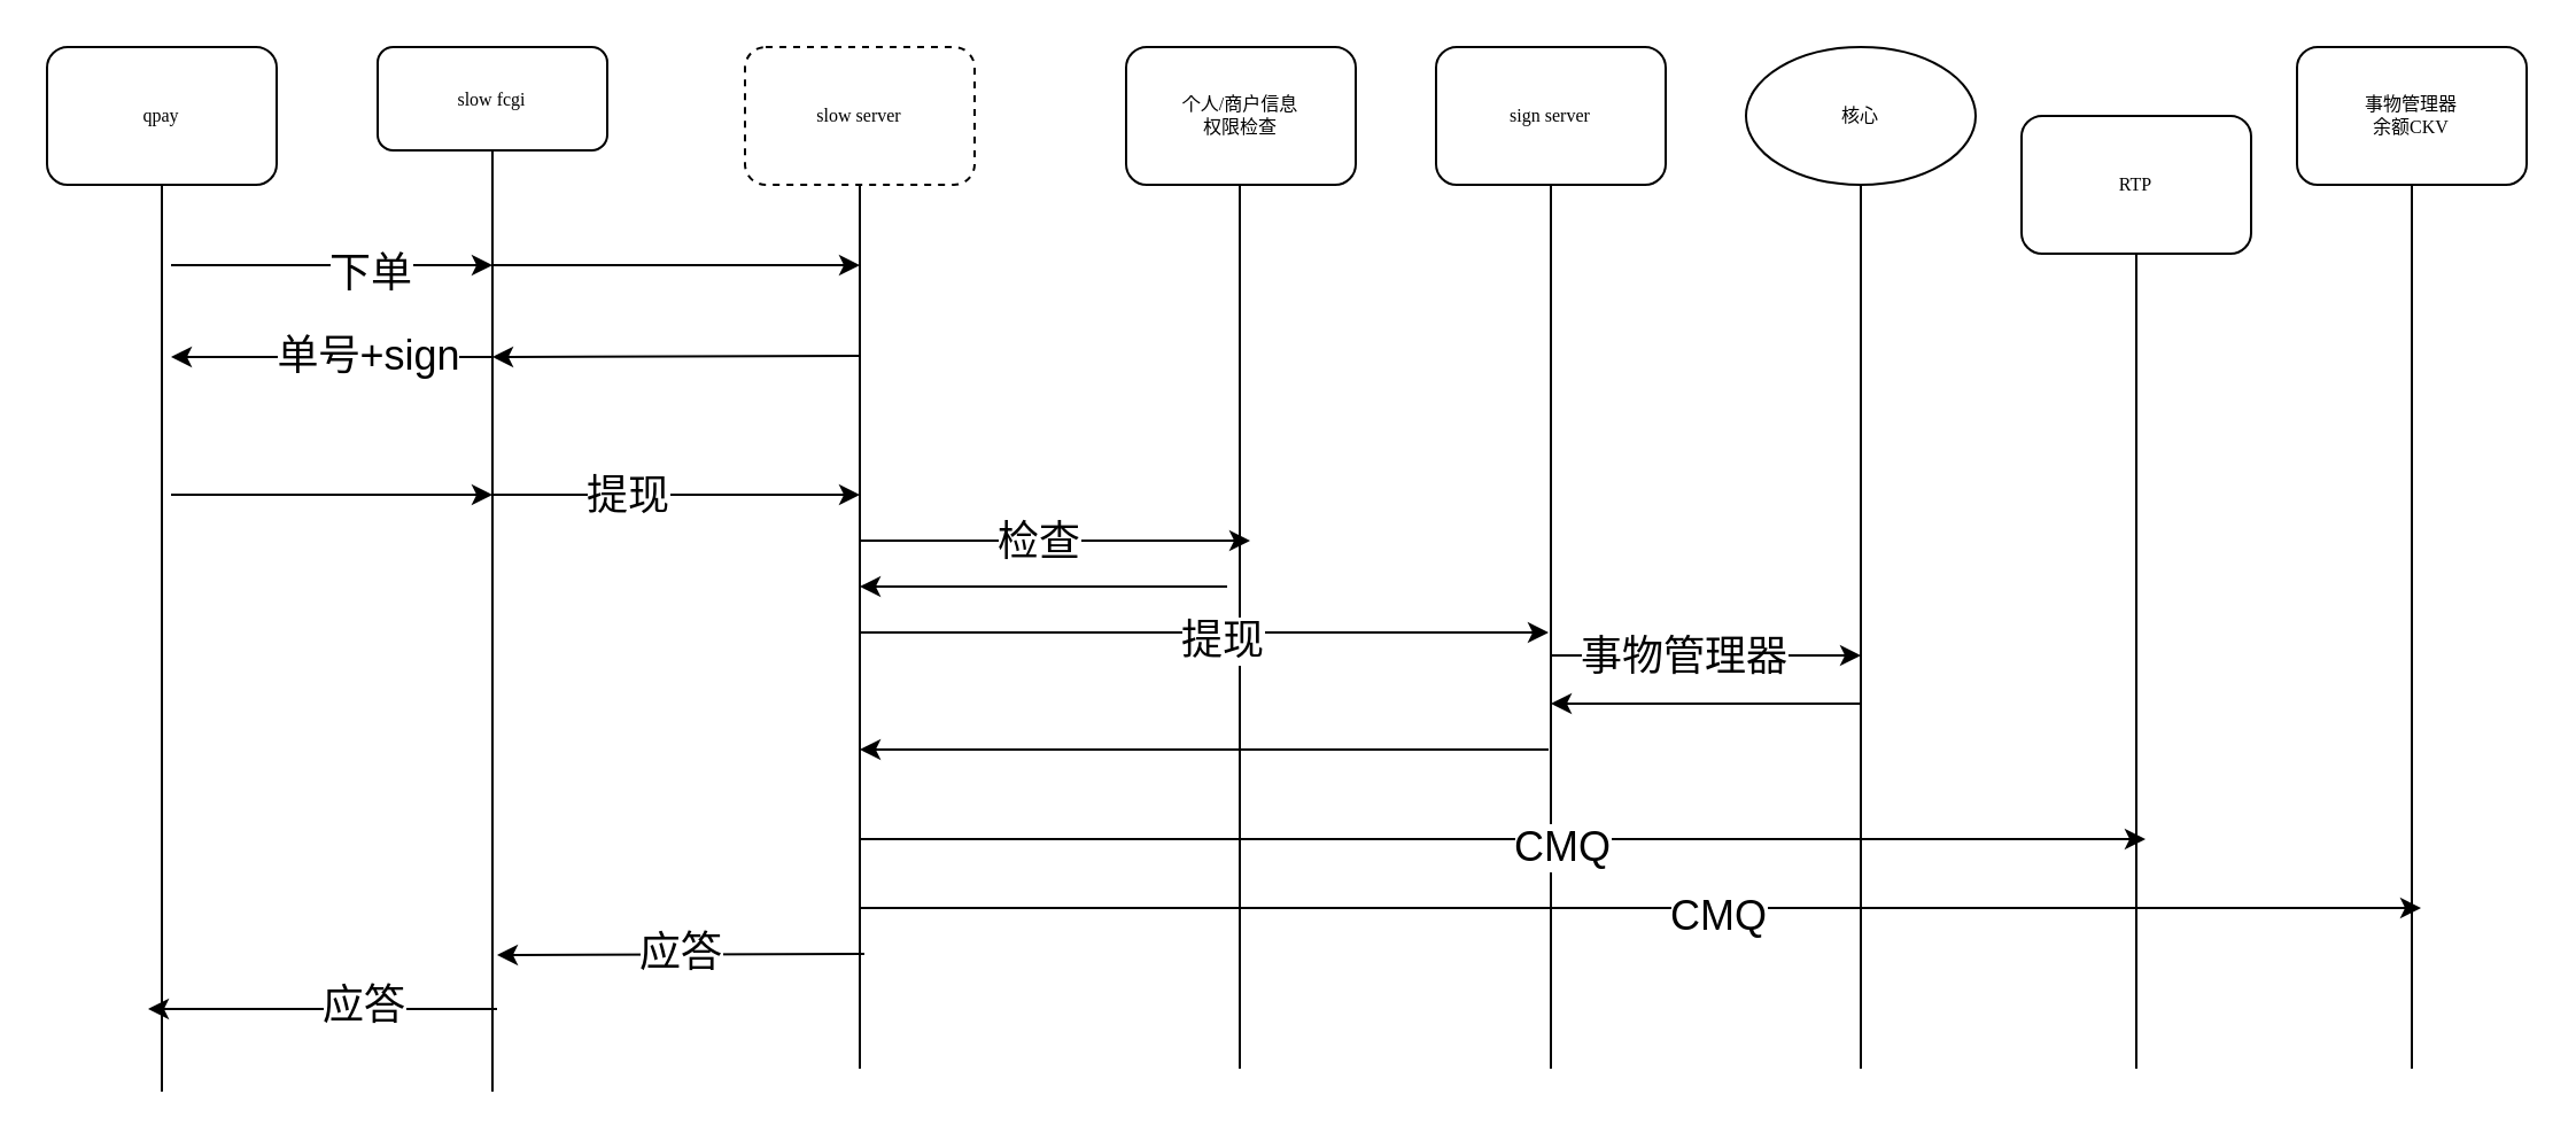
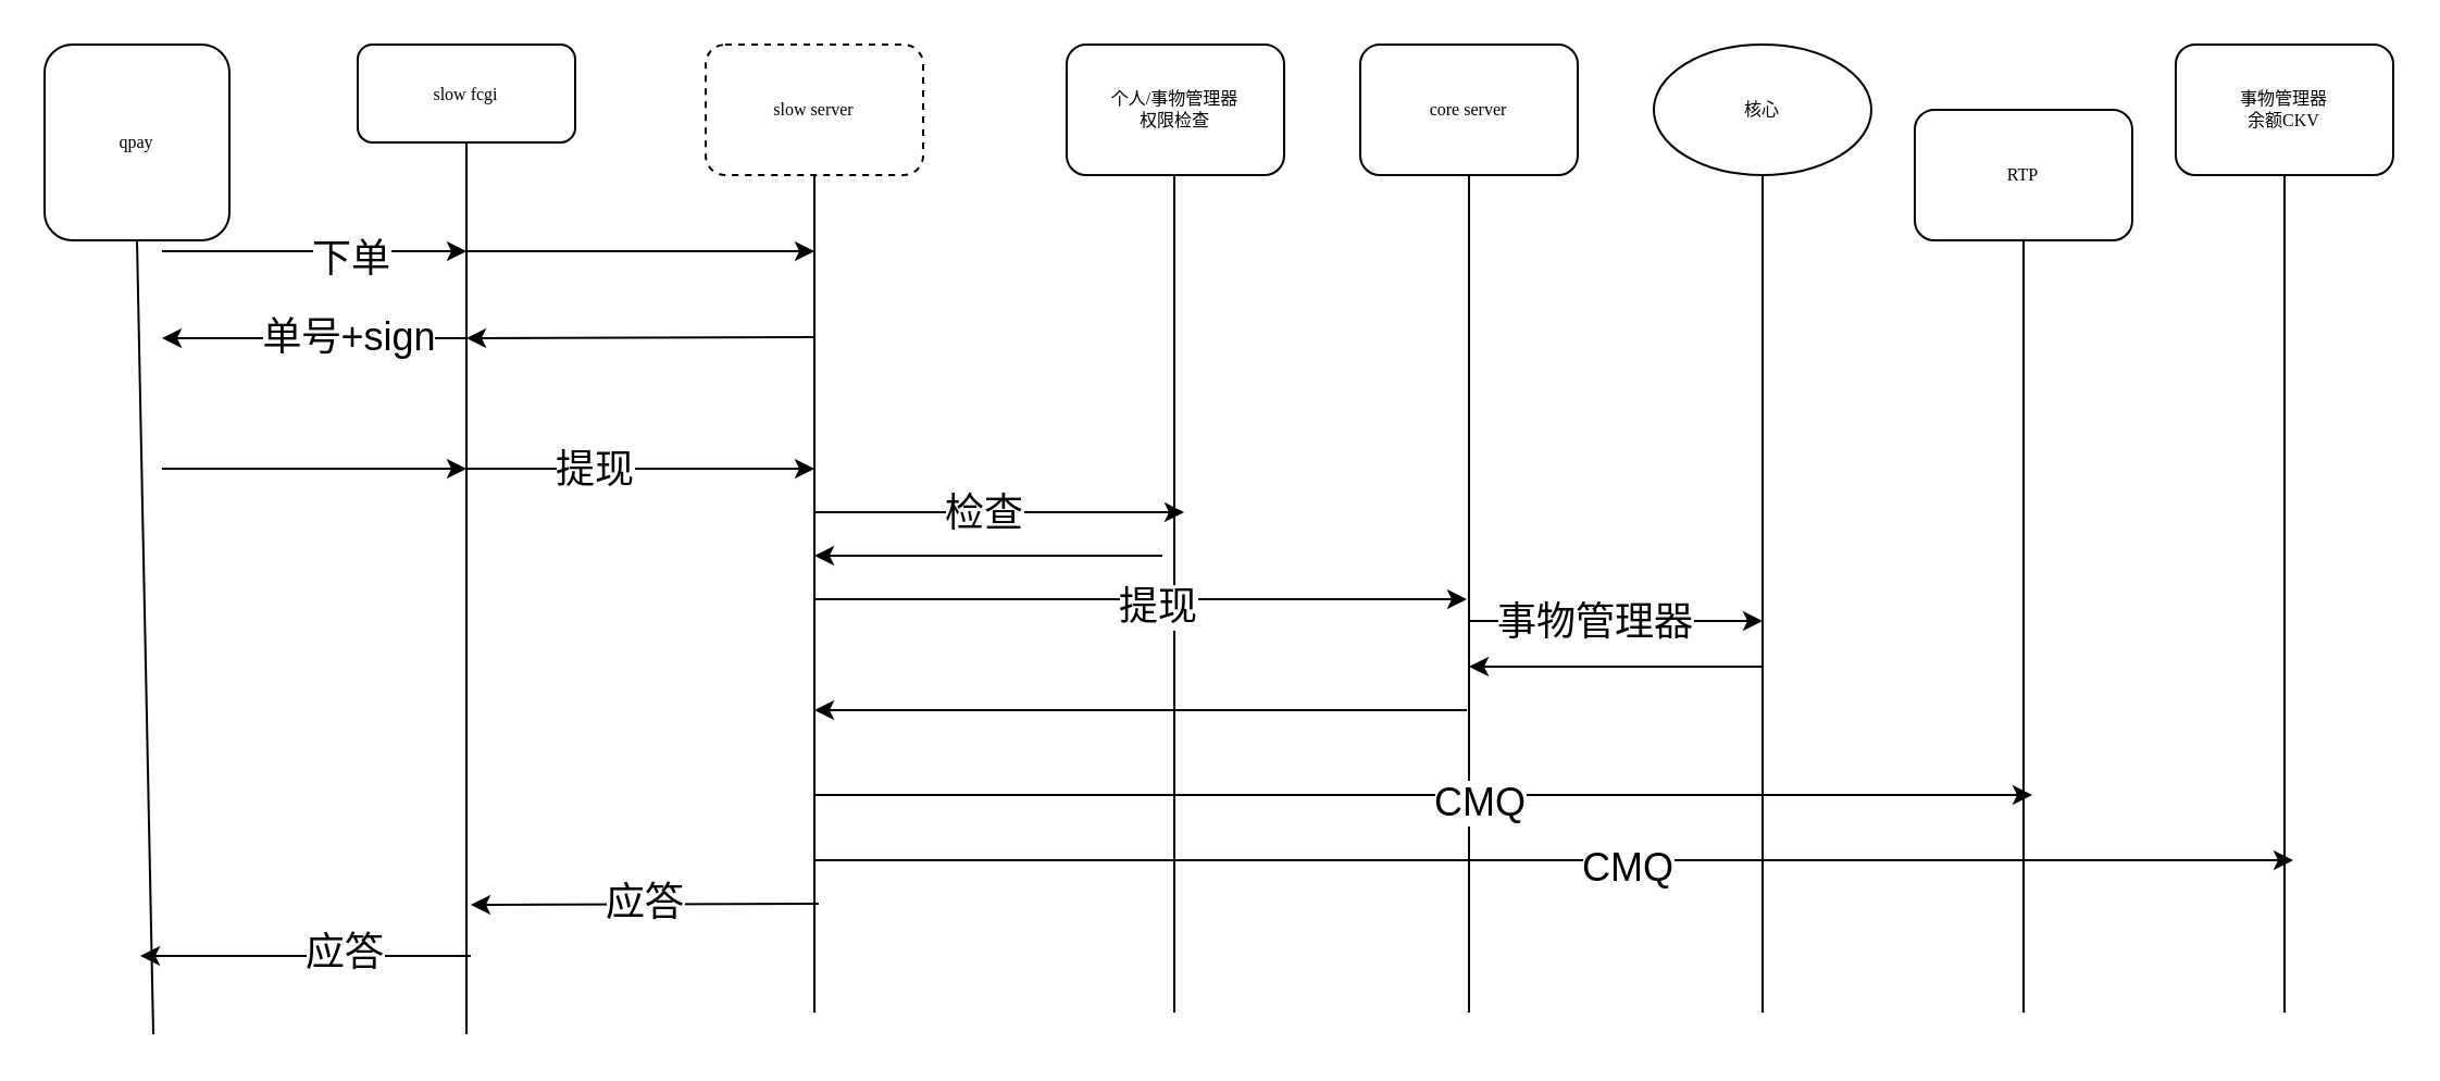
  <mxCell id="0" />
  <mxCell id="1" parent="0" />
- <mxCell id="2" value="qpay" style="rounded=1;whiteSpace=wrap;html=1;shadow=0;labelBackgroundColor=none;strokeColor=#000000;strokeWidth=1;fillColor=#ffffff;fontFamily=Verdana;fontSize=8;fontColor=#000000;align=center;" vertex="1" parent="1"><mxGeometry x="20" y="20" width="100" height="60" as="geometry" /></mxCell>
+ <mxCell id="2" value="qpay" style="rounded=1;whiteSpace=wrap;html=1;shadow=0;labelBackgroundColor=none;strokeColor=#000000;strokeWidth=1;fillColor=#ffffff;fontFamily=Verdana;fontSize=8;fontColor=#000000;align=center;" vertex="1" parent="1"><mxGeometry x="20" y="20" width="85" height="90" as="geometry" /></mxCell>
  <mxCell id="3" value="slow fcgi" style="rounded=1;whiteSpace=wrap;html=1;shadow=0;labelBackgroundColor=none;strokeColor=#000000;strokeWidth=1;fillColor=#ffffff;fontFamily=Verdana;fontSize=8;fontColor=#000000;align=center;" vertex="1" parent="1"><mxGeometry x="164" y="20" width="100" height="45" as="geometry" /></mxCell>
  <mxCell id="4" value="slow server" style="rounded=1;whiteSpace=wrap;html=1;shadow=0;labelBackgroundColor=none;strokeColor=#000000;strokeWidth=1;fillColor=#ffffff;fontFamily=Verdana;fontSize=8;fontColor=#000000;align=center;dashed=1;" vertex="1" parent="1"><mxGeometry x="324" y="20" width="100" height="60" as="geometry" /></mxCell>
- <mxCell id="5" value="sign server" style="rounded=1;whiteSpace=wrap;html=1;shadow=0;labelBackgroundColor=none;strokeColor=#000000;strokeWidth=1;fillColor=#ffffff;fontFamily=Verdana;fontSize=8;fontColor=#000000;align=center;" vertex="1" parent="1"><mxGeometry x="625" y="20" width="100" height="60" as="geometry" /></mxCell>
+ <mxCell id="5" value="core server" style="rounded=1;whiteSpace=wrap;html=1;shadow=0;labelBackgroundColor=none;strokeColor=#000000;strokeWidth=1;fillColor=#ffffff;fontFamily=Verdana;fontSize=8;fontColor=#000000;align=center;" vertex="1" parent="1"><mxGeometry x="625" y="20" width="100" height="60" as="geometry" /></mxCell>
  <mxCell id="6" value="" style="endArrow=none;html=1;entryX=0.5;entryY=1;entryDx=0;entryDy=0;" edge="1" parent="1" target="2"><mxGeometry width="50" height="50" relative="1" as="geometry"><mxPoint x="70" y="475" as="sourcePoint" /><mxPoint x="70" y="105" as="targetPoint" /></mxGeometry></mxCell>
  <mxCell id="7" value="" style="endArrow=none;html=1;entryX=0.5;entryY=1;entryDx=0;entryDy=0;" edge="1" parent="1" target="3"><mxGeometry width="50" height="50" relative="1" as="geometry"><mxPoint x="214" y="475" as="sourcePoint" /><mxPoint x="208.5" y="80" as="targetPoint" /></mxGeometry></mxCell>
  <mxCell id="8" value="" style="endArrow=none;html=1;entryX=0.5;entryY=1;entryDx=0;entryDy=0;" edge="1" parent="1" target="4"><mxGeometry width="50" height="50" relative="1" as="geometry"><mxPoint x="374" y="465" as="sourcePoint" /><mxPoint x="373.5" y="95" as="targetPoint" /></mxGeometry></mxCell>
  <mxCell id="9" value="" style="endArrow=none;html=1;entryX=0.5;entryY=1;entryDx=0;entryDy=0;" edge="1" parent="1" target="5"><mxGeometry width="50" height="50" relative="1" as="geometry"><mxPoint x="675" y="465" as="sourcePoint" /><mxPoint x="685" y="80" as="targetPoint" /></mxGeometry></mxCell>
  <mxCell id="10" value="核心" style="ellipse;whiteSpace=wrap;html=1;shadow=0;labelBackgroundColor=none;strokeColor=#000000;strokeWidth=1;fillColor=#ffffff;fontFamily=Verdana;fontSize=8;fontColor=#000000;align=center;" vertex="1" parent="1"><mxGeometry x="760" y="20" width="100" height="60" as="geometry" /></mxCell>
  <mxCell id="11" value="" style="endArrow=none;html=1;entryX=0.5;entryY=1;entryDx=0;entryDy=0;" edge="1" target="10" parent="1"><mxGeometry width="50" height="50" relative="1" as="geometry"><mxPoint x="810" y="465" as="sourcePoint" /><mxPoint x="820" y="80" as="targetPoint" /></mxGeometry></mxCell>
  <mxCell id="12" value="" style="endArrow=classic;html=1;" edge="1" parent="1"><mxGeometry width="50" height="50" relative="1" as="geometry"><mxPoint x="74" y="115" as="sourcePoint" /><mxPoint x="214" y="115" as="targetPoint" /></mxGeometry></mxCell>
  <mxCell id="13" value="&lt;span&gt;&lt;font style=&quot;font-size: 18px&quot;&gt;下单&lt;/font&gt;&lt;/span&gt;" style="text;html=1;resizable=0;points=[];align=center;verticalAlign=middle;labelBackgroundColor=#ffffff;" vertex="1" connectable="0" parent="12"><mxGeometry x="-0.141" y="-3" relative="1" as="geometry"><mxPoint x="26" as="offset" /></mxGeometry></mxCell>
  <mxCell id="14" value="" style="endArrow=classic;html=1;" edge="1" parent="1"><mxGeometry width="50" height="50" relative="1" as="geometry"><mxPoint x="214" y="155" as="sourcePoint" /><mxPoint x="74" y="155" as="targetPoint" /></mxGeometry></mxCell>
  <mxCell id="15" value="&lt;span&gt;&lt;font style=&quot;font-size: 18px&quot;&gt;单号+sign&lt;/font&gt;&lt;/span&gt;" style="text;html=1;resizable=0;points=[];align=center;verticalAlign=middle;labelBackgroundColor=#ffffff;" vertex="1" connectable="0" parent="14"><mxGeometry x="0.153" y="-1" relative="1" as="geometry"><mxPoint x="26" as="offset" /></mxGeometry></mxCell>
  <mxCell id="16" value="" style="endArrow=classic;html=1;" edge="1" parent="1"><mxGeometry width="50" height="50" relative="1" as="geometry"><mxPoint x="214" y="115" as="sourcePoint" /><mxPoint x="374" y="115" as="targetPoint" /></mxGeometry></mxCell>
  <mxCell id="17" value="" style="endArrow=classic;html=1;" edge="1" parent="1"><mxGeometry width="50" height="50" relative="1" as="geometry"><mxPoint x="374" y="154.5" as="sourcePoint" /><mxPoint x="214" y="155" as="targetPoint" /></mxGeometry></mxCell>
  <mxCell id="18" value="" style="endArrow=classic;html=1;" edge="1" parent="1"><mxGeometry width="50" height="50" relative="1" as="geometry"><mxPoint x="74" y="215" as="sourcePoint" /><mxPoint x="214" y="215" as="targetPoint" /></mxGeometry></mxCell>
  <mxCell id="19" value="" style="endArrow=classic;html=1;" edge="1" parent="1"><mxGeometry width="50" height="50" relative="1" as="geometry"><mxPoint x="214" y="215" as="sourcePoint" /><mxPoint x="374" y="215" as="targetPoint" /></mxGeometry></mxCell>
  <mxCell id="20" value="&lt;font style=&quot;font-size: 18px&quot;&gt;提现&lt;/font&gt;" style="text;html=1;resizable=0;points=[];align=center;verticalAlign=middle;labelBackgroundColor=#ffffff;" vertex="1" connectable="0" parent="19"><mxGeometry x="-0.275" relative="1" as="geometry"><mxPoint as="offset" /></mxGeometry></mxCell>
  <mxCell id="21" value="" style="endArrow=classic;html=1;" edge="1" parent="1"><mxGeometry width="50" height="50" relative="1" as="geometry"><mxPoint x="216" y="439" as="sourcePoint" /><mxPoint x="64" y="439" as="targetPoint" /></mxGeometry></mxCell>
  <mxCell id="22" value="应答" style="text;html=1;resizable=0;points=[];align=center;verticalAlign=middle;labelBackgroundColor=#ffffff;fontSize=18;" vertex="1" connectable="0" parent="21"><mxGeometry x="0.118" y="-2" relative="1" as="geometry"><mxPoint x="26" as="offset" /></mxGeometry></mxCell>
  <mxCell id="23" value="&lt;font style=&quot;font-size: 18px&quot;&gt;应答&lt;/font&gt;" style="endArrow=classic;html=1;" edge="1" parent="1"><mxGeometry width="50" height="50" relative="1" as="geometry"><mxPoint x="376" y="415" as="sourcePoint" /><mxPoint x="216" y="415.5" as="targetPoint" /></mxGeometry></mxCell>
  <mxCell id="24" value="" style="endArrow=classic;html=1;" edge="1" parent="1"><mxGeometry width="50" height="50" relative="1" as="geometry"><mxPoint x="374" y="235" as="sourcePoint" /><mxPoint x="544" y="235" as="targetPoint" /></mxGeometry></mxCell>
  <mxCell id="25" value="&lt;font style=&quot;font-size: 18px&quot;&gt;检查&lt;/font&gt;" style="text;html=1;resizable=0;points=[];align=center;verticalAlign=middle;labelBackgroundColor=#ffffff;" vertex="1" connectable="0" parent="24"><mxGeometry x="-0.311" y="-4" relative="1" as="geometry"><mxPoint x="18" y="-4" as="offset" /></mxGeometry></mxCell>
  <mxCell id="26" value="" style="endArrow=classic;html=1;" edge="1" parent="1"><mxGeometry width="50" height="50" relative="1" as="geometry"><mxPoint x="675" y="285" as="sourcePoint" /><mxPoint x="810" y="285" as="targetPoint" /></mxGeometry></mxCell>
  <mxCell id="27" value="事物管理器" style="text;html=1;resizable=0;points=[];align=center;verticalAlign=middle;labelBackgroundColor=#ffffff;fontSize=18;" vertex="1" connectable="0" parent="26"><mxGeometry x="-0.282" y="-5" relative="1" as="geometry"><mxPoint x="9" y="-5" as="offset" /></mxGeometry></mxCell>
  <mxCell id="28" value="" style="endArrow=classic;html=1;" edge="1" parent="1"><mxGeometry width="50" height="50" relative="1" as="geometry"><mxPoint x="810" y="306" as="sourcePoint" /><mxPoint x="675" y="306" as="targetPoint" /></mxGeometry></mxCell>
  <mxCell id="29" value="" style="endArrow=classic;html=1;" edge="1" parent="1"><mxGeometry width="50" height="50" relative="1" as="geometry"><mxPoint x="534" y="255" as="sourcePoint" /><mxPoint x="374" y="255" as="targetPoint" /></mxGeometry></mxCell>
- <mxCell id="30" value="个人/商户信息&lt;br&gt;权限检查&lt;br&gt;" style="rounded=1;whiteSpace=wrap;html=1;shadow=0;labelBackgroundColor=none;strokeColor=#000000;strokeWidth=1;fillColor=#ffffff;fontFamily=Verdana;fontSize=8;fontColor=#000000;align=center;" vertex="1" parent="1"><mxGeometry x="490" y="20" width="100" height="60" as="geometry" /></mxCell>
+ <mxCell id="30" value="个人/事物管理器&lt;br&gt;权限检查&lt;br&gt;" style="rounded=1;whiteSpace=wrap;html=1;shadow=0;labelBackgroundColor=none;strokeColor=#000000;strokeWidth=1;fillColor=#ffffff;fontFamily=Verdana;fontSize=8;fontColor=#000000;align=center;" vertex="1" parent="1"><mxGeometry x="490" y="20" width="100" height="60" as="geometry" /></mxCell>
  <mxCell id="31" value="" style="endArrow=none;html=1;entryX=0.5;entryY=1;entryDx=0;entryDy=0;" edge="1" parent="1"><mxGeometry width="50" height="50" relative="1" as="geometry"><mxPoint x="539.5" y="465" as="sourcePoint" /><mxPoint x="539.5" y="80" as="targetPoint" /></mxGeometry></mxCell>
  <mxCell id="32" value="" style="endArrow=classic;html=1;" edge="1" parent="1"><mxGeometry width="50" height="50" relative="1" as="geometry"><mxPoint x="374" y="275" as="sourcePoint" /><mxPoint x="674" y="275" as="targetPoint" /></mxGeometry></mxCell>
  <mxCell id="33" value="提现" style="text;html=1;resizable=0;points=[];align=center;verticalAlign=middle;labelBackgroundColor=#ffffff;fontSize=18;" vertex="1" connectable="0" parent="32"><mxGeometry x="0.139" y="-3" relative="1" as="geometry"><mxPoint x="-14" as="offset" /></mxGeometry></mxCell>
  <mxCell id="34" value="" style="endArrow=classic;html=1;" edge="1" parent="1"><mxGeometry width="50" height="50" relative="1" as="geometry"><mxPoint x="674" y="326" as="sourcePoint" /><mxPoint x="374" y="326" as="targetPoint" /></mxGeometry></mxCell>
  <mxCell id="35" value="" style="endArrow=none;html=1;entryX=0.5;entryY=1;entryDx=0;entryDy=0;" edge="1" target="36" parent="1"><mxGeometry width="50" height="50" relative="1" as="geometry"><mxPoint x="930" y="465" as="sourcePoint" /><mxPoint x="940" y="80" as="targetPoint" /></mxGeometry></mxCell>
  <mxCell id="36" value="RTP" style="rounded=1;whiteSpace=wrap;html=1;shadow=0;labelBackgroundColor=none;strokeColor=#000000;strokeWidth=1;fillColor=#ffffff;fontFamily=Verdana;fontSize=8;fontColor=#000000;align=center;" vertex="1" parent="1"><mxGeometry x="880" y="50" width="100" height="60" as="geometry" /></mxCell>
  <mxCell id="37" value="" style="endArrow=classic;html=1;" edge="1" parent="1"><mxGeometry width="50" height="50" relative="1" as="geometry"><mxPoint x="374" y="365" as="sourcePoint" /><mxPoint x="934" y="365" as="targetPoint" /></mxGeometry></mxCell>
  <mxCell id="38" value="CMQ" style="text;html=1;resizable=0;points=[];align=center;verticalAlign=middle;labelBackgroundColor=#ffffff;fontSize=18;" vertex="1" connectable="0" parent="37"><mxGeometry x="0.139" y="-3" relative="1" as="geometry"><mxPoint x="-14" as="offset" /></mxGeometry></mxCell>
  <mxCell id="39" value="" style="endArrow=none;html=1;entryX=0.5;entryY=1;entryDx=0;entryDy=0;" edge="1" target="40" parent="1"><mxGeometry width="50" height="50" relative="1" as="geometry"><mxPoint x="1050" y="465" as="sourcePoint" /><mxPoint x="1060" y="80" as="targetPoint" /></mxGeometry></mxCell>
  <mxCell id="40" value="事物管理器&lt;br&gt;余额CKV" style="rounded=1;whiteSpace=wrap;html=1;shadow=0;labelBackgroundColor=none;strokeColor=#000000;strokeWidth=1;fillColor=#ffffff;fontFamily=Verdana;fontSize=8;fontColor=#000000;align=center;" vertex="1" parent="1"><mxGeometry x="1000" y="20" width="100" height="60" as="geometry" /></mxCell>
  <mxCell id="41" value="" style="endArrow=classic;html=1;" edge="1" parent="1"><mxGeometry width="50" height="50" relative="1" as="geometry"><mxPoint x="374" y="395" as="sourcePoint" /><mxPoint x="1054" y="395" as="targetPoint" /></mxGeometry></mxCell>
  <mxCell id="42" value="CMQ" style="text;html=1;resizable=0;points=[];align=center;verticalAlign=middle;labelBackgroundColor=#ffffff;fontSize=18;" vertex="1" connectable="0" parent="41"><mxGeometry x="0.139" y="-3" relative="1" as="geometry"><mxPoint x="-14" as="offset" /></mxGeometry></mxCell>
